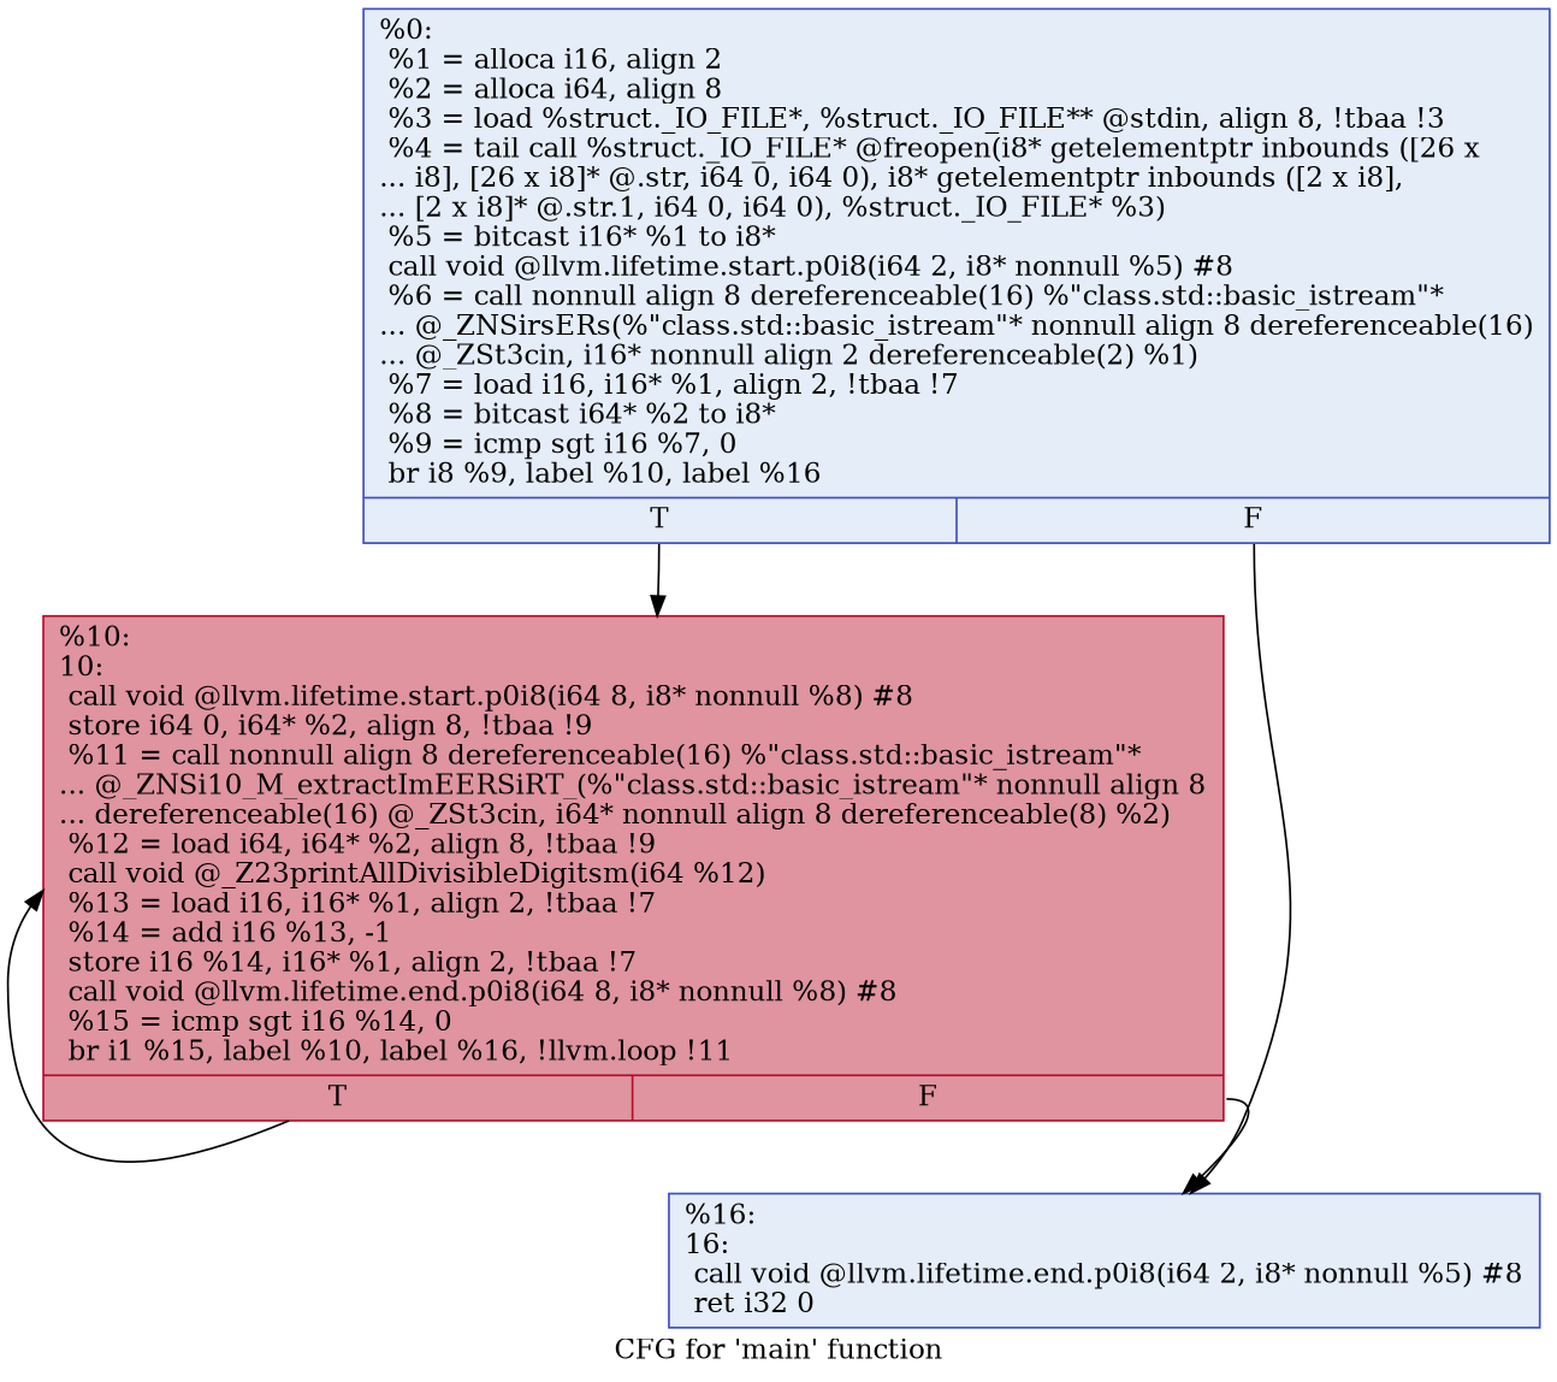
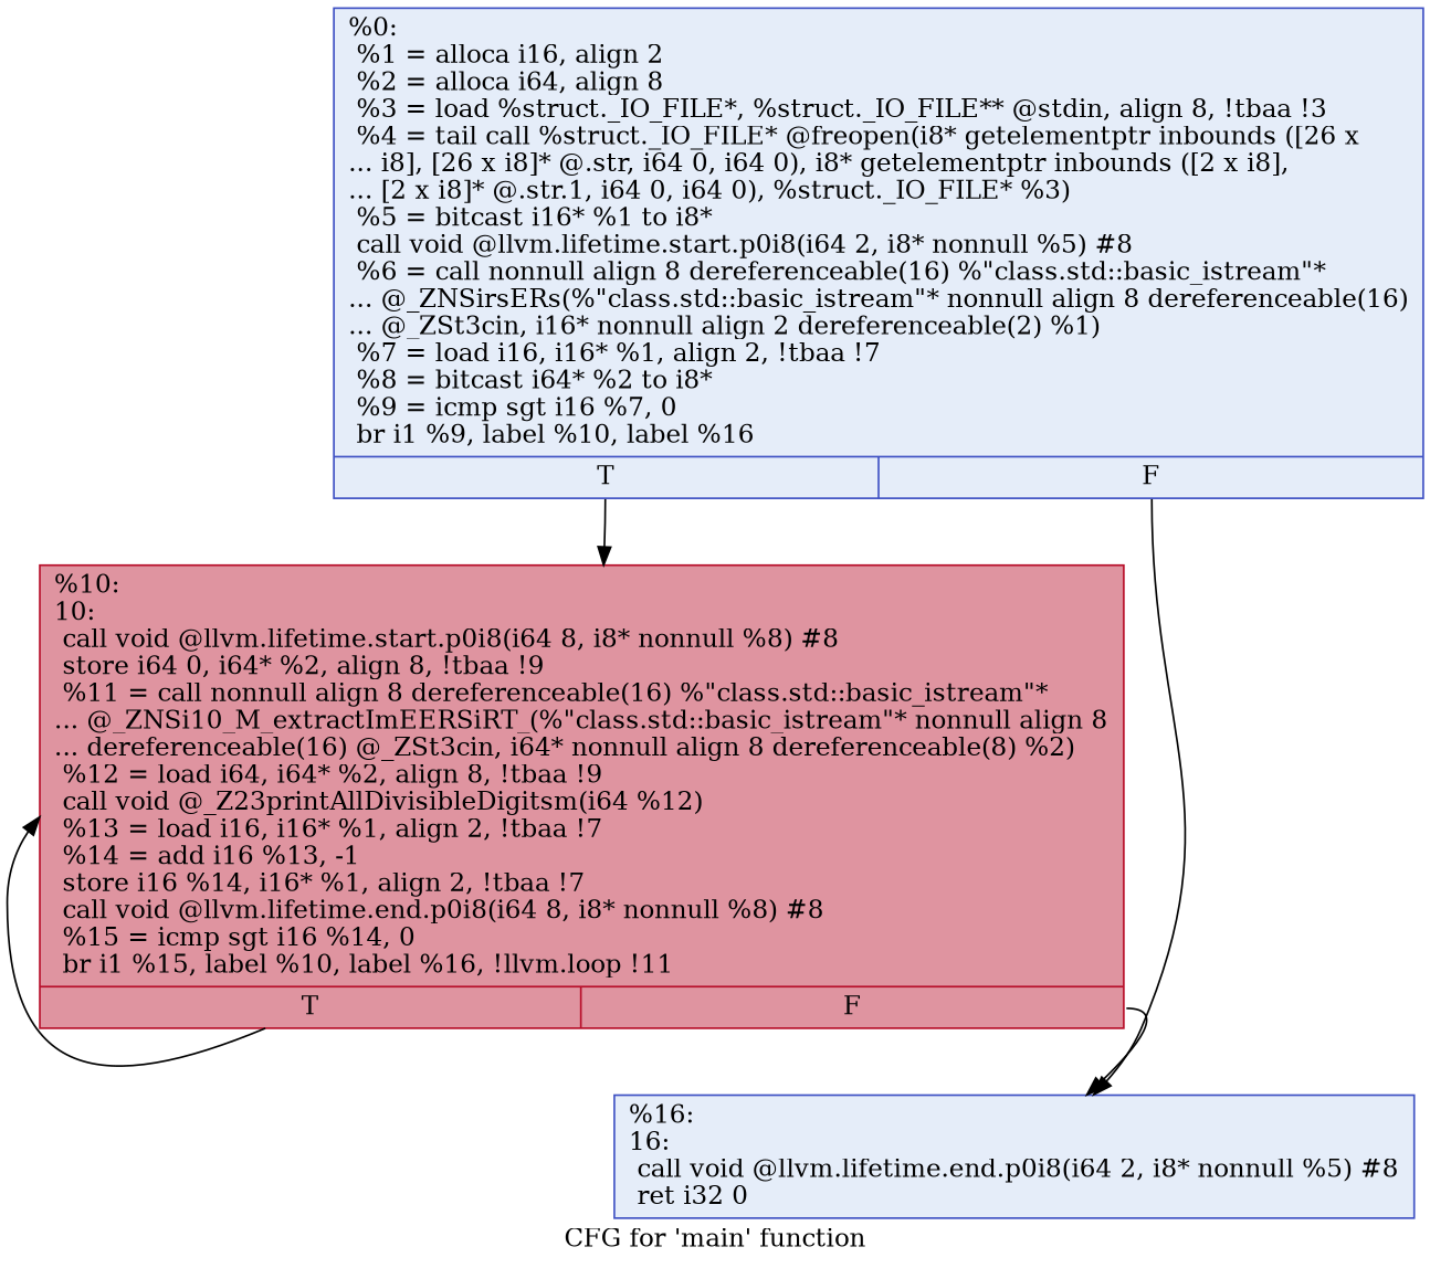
  digraph {
    label="CFG for 'main' function"
    node [color="#3d50c3ff" fillcolor="#c5d6f270" shape=record style=filled]
    edge [tailport=s0]
-   n1 [label="{%0:\l  %1 = alloca i16, align 2\l  %2 = alloca i64, align 8\l  %3 = load %struct._IO_FILE*, %struct._IO_FILE** @stdin, align 8, !tbaa !3\l  %4 = tail call %struct._IO_FILE* @freopen(i8* getelementptr inbounds ([26 x\l... i8], [26 x i8]* @.str, i64 0, i64 0), i8* getelementptr inbounds ([2 x i8],\l... [2 x i8]* @.str.1, i64 0, i64 0), %struct._IO_FILE* %3)\l  %5 = bitcast i16* %1 to i8*\l  call void @llvm.lifetime.start.p0i8(i64 2, i8* nonnull %5) #8\l  %6 = call nonnull align 8 dereferenceable(16) %\"class.std::basic_istream\"*\l... @_ZNSirsERs(%\"class.std::basic_istream\"* nonnull align 8 dereferenceable(16)\l... @_ZSt3cin, i16* nonnull align 2 dereferenceable(2) %1)\l  %7 = load i16, i16* %1, align 2, !tbaa !7\l  %8 = bitcast i64* %2 to i8*\l  %9 = icmp sgt i16 %7, 0\l  br i8 %9, label %10, label %16\l|{<s0>T|<s1>F}}"]
+   n1 [label="{%0:\l  %1 = alloca i16, align 2\l  %2 = alloca i64, align 8\l  %3 = load %struct._IO_FILE*, %struct._IO_FILE** @stdin, align 8, !tbaa !3\l  %4 = tail call %struct._IO_FILE* @freopen(i8* getelementptr inbounds ([26 x\l... i8], [26 x i8]* @.str, i64 0, i64 0), i8* getelementptr inbounds ([2 x i8],\l... [2 x i8]* @.str.1, i64 0, i64 0), %struct._IO_FILE* %3)\l  %5 = bitcast i16* %1 to i8*\l  call void @llvm.lifetime.start.p0i8(i64 2, i8* nonnull %5) #8\l  %6 = call nonnull align 8 dereferenceable(16) %\"class.std::basic_istream\"*\l... @_ZNSirsERs(%\"class.std::basic_istream\"* nonnull align 8 dereferenceable(16)\l... @_ZSt3cin, i16* nonnull align 2 dereferenceable(2) %1)\l  %7 = load i16, i16* %1, align 2, !tbaa !7\l  %8 = bitcast i64* %2 to i8*\l  %9 = icmp sgt i16 %7, 0\l  br i1 %9, label %10, label %16\l|{<s0>T|<s1>F}}"]
    n2 [color="#b70d28ff" fillcolor="#b70d2870" label="{%10:\l10:                                               \l  call void @llvm.lifetime.start.p0i8(i64 8, i8* nonnull %8) #8\l  store i64 0, i64* %2, align 8, !tbaa !9\l  %11 = call nonnull align 8 dereferenceable(16) %\"class.std::basic_istream\"*\l... @_ZNSi10_M_extractImEERSiRT_(%\"class.std::basic_istream\"* nonnull align 8\l... dereferenceable(16) @_ZSt3cin, i64* nonnull align 8 dereferenceable(8) %2)\l  %12 = load i64, i64* %2, align 8, !tbaa !9\l  call void @_Z23printAllDivisibleDigitsm(i64 %12)\l  %13 = load i16, i16* %1, align 2, !tbaa !7\l  %14 = add i16 %13, -1\l  store i16 %14, i16* %1, align 2, !tbaa !7\l  call void @llvm.lifetime.end.p0i8(i64 8, i8* nonnull %8) #8\l  %15 = icmp sgt i16 %14, 0\l  br i1 %15, label %10, label %16, !llvm.loop !11\l|{<s0>T|<s1>F}}"]
    n3 [label="{%16:\l16:                                               \l  call void @llvm.lifetime.end.p0i8(i64 2, i8* nonnull %5) #8\l  ret i32 0\l}"]
    n1 -> n2
    n1 -> n3 [tailport=s1]
    n2 -> n2
    n2 -> n3 [tailport=s1]
  }
